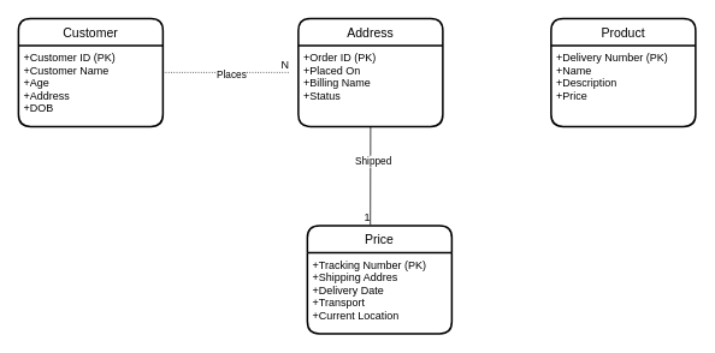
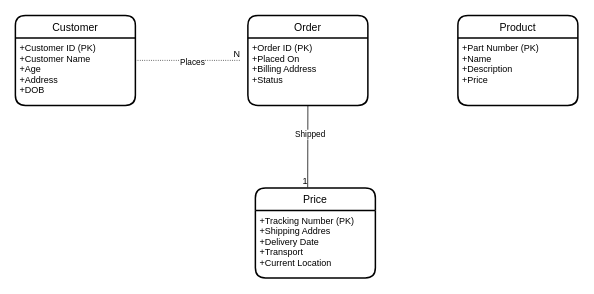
  <mxCell id="0" />
  <mxCell id="1" parent="0" />
  <mxCell id="2" value="Customer" style="swimlane;childLayout=stackLayout;horizontal=1;startSize=30;horizontalStack=0;rounded=1;fontSize=14;fontStyle=0;strokeWidth=2;resizeParent=0;resizeLast=1;shadow=0;dashed=0;align=center;" vertex="1" parent="1"><mxGeometry x="20" y="20" width="160" height="120" as="geometry" /></mxCell>
  <mxCell id="3" value="+Customer ID (PK)&#10;+Customer Name&#10;+Age&#10;+Address&#10;+DOB" style="align=left;strokeColor=none;fillColor=none;spacingLeft=4;fontSize=12;verticalAlign=top;resizable=0;rotatable=0;part=1;" vertex="1" parent="2"><mxGeometry y="30" width="160" height="90" as="geometry" /></mxCell>
- <mxCell id="4" value="Address" style="swimlane;childLayout=stackLayout;horizontal=1;startSize=30;horizontalStack=0;rounded=1;fontSize=14;fontStyle=0;strokeWidth=2;resizeParent=0;resizeLast=1;shadow=0;dashed=0;align=center;" vertex="1" parent="1"><mxGeometry x="330" y="20" width="160" height="120" as="geometry" /></mxCell>
- <mxCell id="5" value="+Order ID (PK)&#10;+Placed On&#10;+Billing Name&#10;+Status" style="align=left;strokeColor=none;fillColor=none;spacingLeft=4;fontSize=12;verticalAlign=top;resizable=0;rotatable=0;part=1;" vertex="1" parent="4"><mxGeometry y="30" width="160" height="90" as="geometry" /></mxCell>
+ <mxCell id="4" value="Order" style="swimlane;childLayout=stackLayout;horizontal=1;startSize=30;horizontalStack=0;rounded=1;fontSize=14;fontStyle=0;strokeWidth=2;resizeParent=0;resizeLast=1;shadow=0;dashed=0;align=center;" vertex="1" parent="1"><mxGeometry x="330" y="20" width="160" height="120" as="geometry" /></mxCell>
+ <mxCell id="5" value="+Order ID (PK)&#10;+Placed On&#10;+Billing Address&#10;+Status" style="align=left;strokeColor=none;fillColor=none;spacingLeft=4;fontSize=12;verticalAlign=top;resizable=0;rotatable=0;part=1;" vertex="1" parent="4"><mxGeometry y="30" width="160" height="90" as="geometry" /></mxCell>
  <mxCell id="6" value="" style="endArrow=none;html=1;rounded=0;dashed=1;dashPattern=1 2;" edge="1" parent="1"><mxGeometry relative="1" as="geometry"><mxPoint x="180" y="80" as="sourcePoint" /><mxPoint x="320" y="80" as="targetPoint" /></mxGeometry></mxCell>
  <mxCell id="7" value="N" style="resizable=0;html=1;align=right;verticalAlign=bottom;" connectable="0" vertex="1" parent="6"><mxGeometry x="1" relative="1" as="geometry" /></mxCell>
  <mxCell id="8" value="Places" style="edgeLabel;html=1;align=center;verticalAlign=middle;resizable=0;points=[];" vertex="1" connectable="0" parent="6"><mxGeometry x="0.071" y="-1" relative="1" as="geometry"><mxPoint as="offset" /></mxGeometry></mxCell>
  <mxCell id="9" value="Product" style="swimlane;childLayout=stackLayout;horizontal=1;startSize=30;horizontalStack=0;rounded=1;fontSize=14;fontStyle=0;strokeWidth=2;resizeParent=0;resizeLast=1;shadow=0;dashed=0;align=center;" vertex="1" parent="1"><mxGeometry x="610" y="20" width="160" height="120" as="geometry" /></mxCell>
- <mxCell id="10" value="+Delivery Number (PK)&#10;+Name&#10;+Description&#10;+Price" style="align=left;strokeColor=none;fillColor=none;spacingLeft=4;fontSize=12;verticalAlign=top;resizable=0;rotatable=0;part=1;" vertex="1" parent="9"><mxGeometry y="30" width="160" height="90" as="geometry" /></mxCell>
+ <mxCell id="10" value="+Part Number (PK)&#10;+Name&#10;+Description&#10;+Price" style="align=left;strokeColor=none;fillColor=none;spacingLeft=4;fontSize=12;verticalAlign=top;resizable=0;rotatable=0;part=1;" vertex="1" parent="9"><mxGeometry y="30" width="160" height="90" as="geometry" /></mxCell>
  <mxCell id="11" value="Price" style="swimlane;childLayout=stackLayout;horizontal=1;startSize=30;horizontalStack=0;rounded=1;fontSize=14;fontStyle=0;strokeWidth=2;resizeParent=0;resizeLast=1;shadow=0;dashed=0;align=center;" vertex="1" parent="1"><mxGeometry x="340" y="250" width="160" height="120" as="geometry" /></mxCell>
  <mxCell id="12" value="+Tracking Number (PK)&#10;+Shipping Addres&#10;+Delivery Date&#10;+Transport&#10;+Current Location" style="align=left;strokeColor=none;fillColor=none;spacingLeft=4;fontSize=12;verticalAlign=top;resizable=0;rotatable=0;part=1;" vertex="1" parent="11"><mxGeometry y="30" width="160" height="90" as="geometry" /></mxCell>
  <mxCell id="13" value="" style="endArrow=none;html=1;rounded=0;entryX=0.436;entryY=-0.006;entryDx=0;entryDy=0;entryPerimeter=0;" edge="1" parent="1" target="11"><mxGeometry relative="1" as="geometry"><mxPoint x="410" y="140" as="sourcePoint" /><mxPoint x="570" y="140" as="targetPoint" /></mxGeometry></mxCell>
  <mxCell id="14" value="1" style="resizable=0;html=1;align=right;verticalAlign=bottom;" connectable="0" vertex="1" parent="13"><mxGeometry x="1" relative="1" as="geometry" /></mxCell>
  <mxCell id="15" value="Shipped" style="edgeLabel;html=1;align=center;verticalAlign=middle;resizable=0;points=[];" vertex="1" connectable="0" parent="13"><mxGeometry x="-0.297" y="3" relative="1" as="geometry"><mxPoint as="offset" /></mxGeometry></mxCell>
